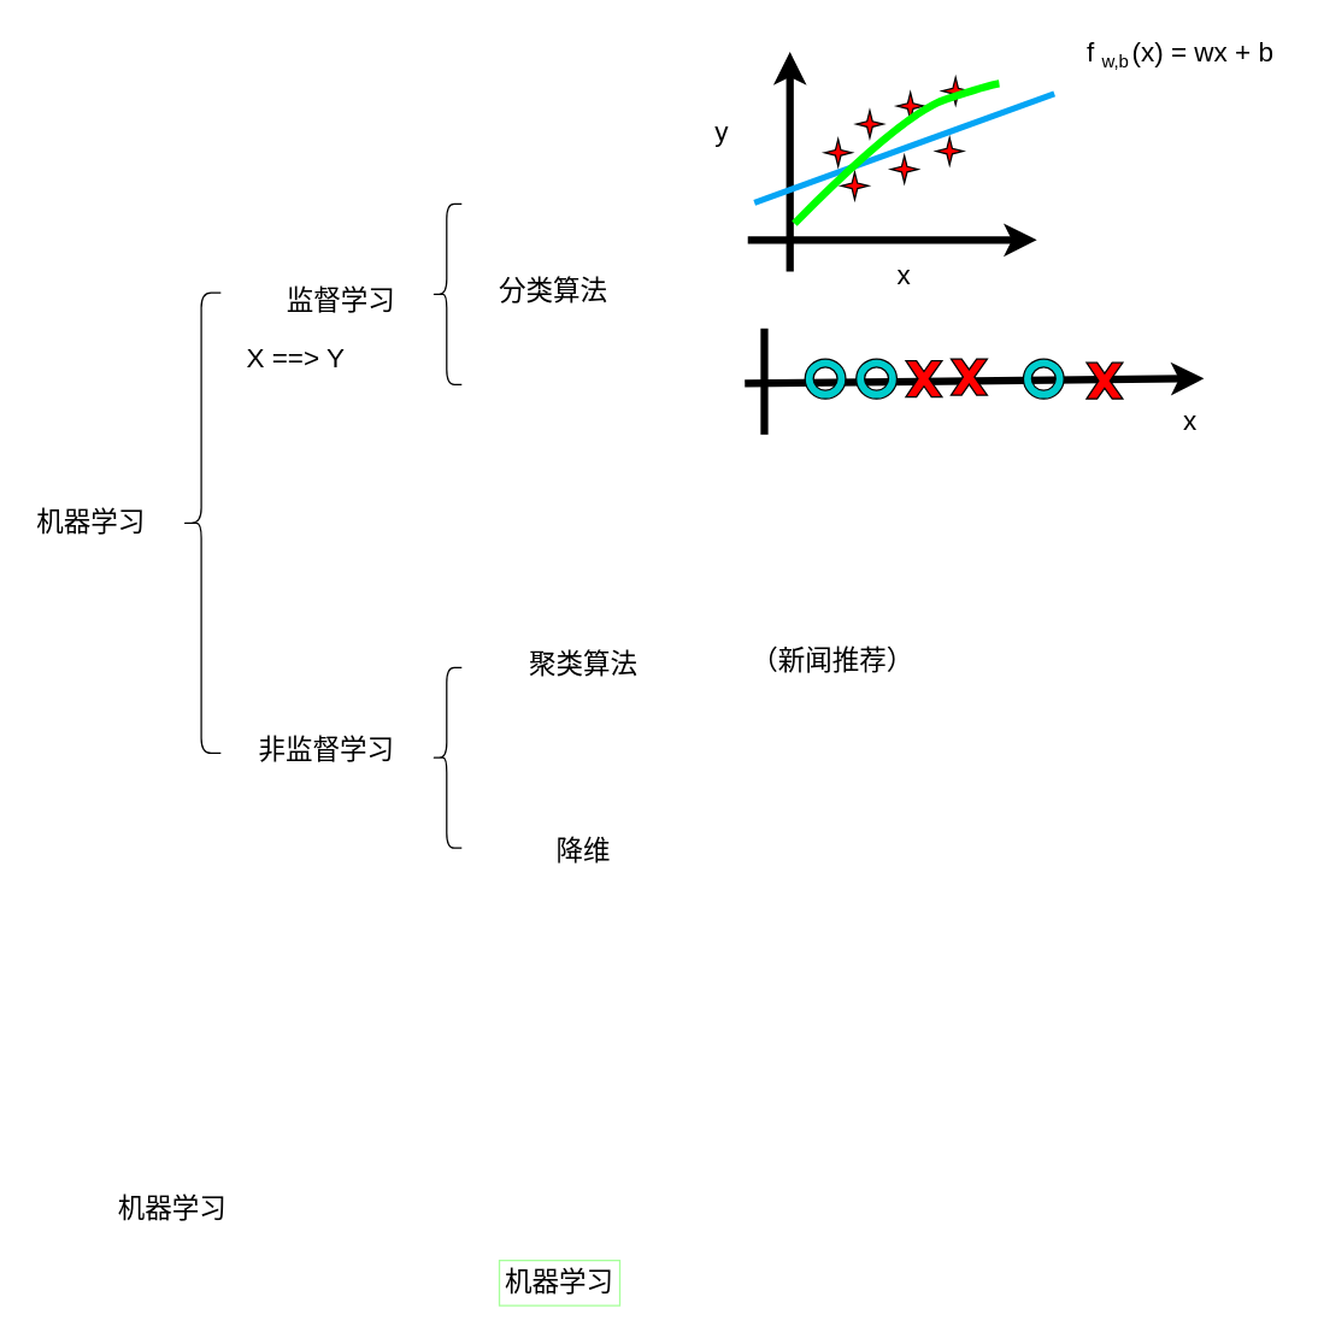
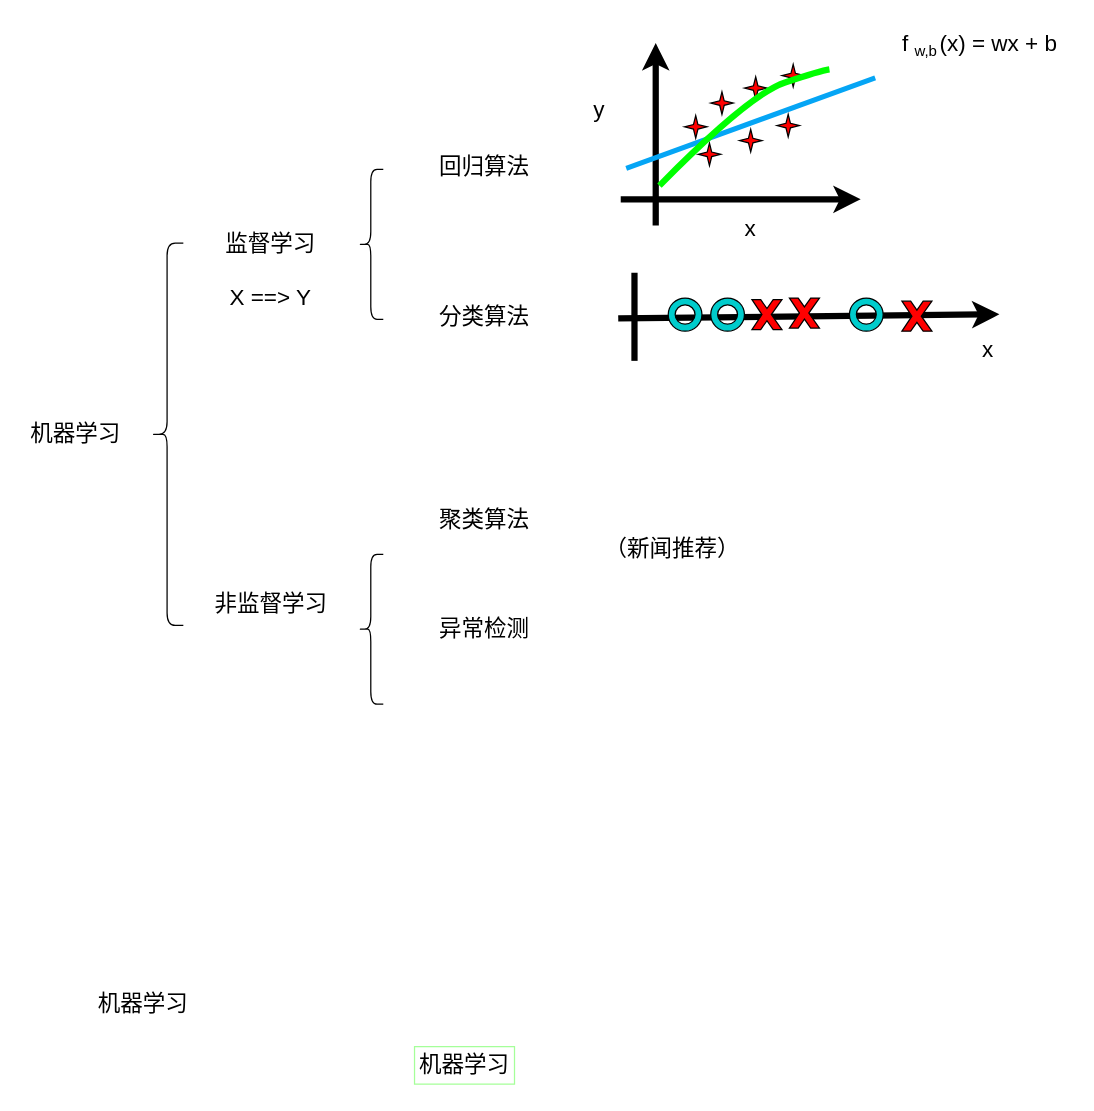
  <mxCell id="0" />
  <mxCell id="1" parent="0" />
  <mxCell id="2" value="&lt;font style=&quot;font-size: 18px;&quot;&gt;机器学习&lt;/font&gt;" style="text;strokeColor=none;align=center;fillColor=none;html=1;verticalAlign=middle;whiteSpace=wrap;rounded=0;" vertex="1" parent="1"><mxGeometry x="20" y="332" width="80" height="30" as="geometry" /></mxCell>
  <mxCell id="3" value="" style="shape=curlyBracket;whiteSpace=wrap;html=1;rounded=1;labelPosition=left;verticalLabelPosition=middle;align=right;verticalAlign=middle;" vertex="1" parent="1"><mxGeometry x="120" y="194" width="26" height="306" as="geometry" /></mxCell>
- <mxCell id="4" value="&lt;font style=&quot;font-size: 18px;&quot;&gt;监督学习&lt;/font&gt;" style="text;strokeColor=none;align=center;fillColor=none;html=1;verticalAlign=middle;whiteSpace=wrap;rounded=0;" vertex="1" parent="1"><mxGeometry x="186" y="185" width="80" height="30" as="geometry" /></mxCell>
+ <mxCell id="4" value="&lt;font style=&quot;font-size: 18px;&quot;&gt;监督学习&lt;/font&gt;" style="text;strokeColor=none;align=center;fillColor=none;html=1;verticalAlign=middle;whiteSpace=wrap;rounded=0;" vertex="1" parent="1"><mxGeometry x="176" y="180" width="80" height="30" as="geometry" /></mxCell>
  <mxCell id="5" value="&lt;font style=&quot;font-size: 18px;&quot;&gt;机器学习&lt;/font&gt;" style="text;strokeColor=#a5ff99;align=center;fillColor=none;html=1;verticalAlign=middle;whiteSpace=wrap;rounded=0;" vertex="1" parent="1"><mxGeometry x="331" y="837" width="80" height="30" as="geometry" /></mxCell>
  <mxCell id="6" value="&lt;font style=&quot;font-size: 18px;&quot;&gt;机器学习&lt;/font&gt;" style="text;strokeColor=none;align=center;fillColor=none;html=1;verticalAlign=middle;whiteSpace=wrap;rounded=0;" vertex="1" parent="1"><mxGeometry x="74" y="788" width="80" height="30" as="geometry" /></mxCell>
- <mxCell id="7" value="&lt;font style=&quot;font-size: 18px;&quot;&gt;X ==&amp;gt; Y&lt;/font&gt;" style="text;strokeColor=none;align=center;fillColor=none;html=1;verticalAlign=middle;whiteSpace=wrap;rounded=0;" vertex="1" parent="1"><mxGeometry x="156" y="223" width="80" height="30" as="geometry" /></mxCell>
- <mxCell id="9" value="&lt;font style=&quot;font-size: 18px;&quot;&gt;非监督学习&lt;/font&gt;" style="text;strokeColor=none;align=center;fillColor=none;html=1;verticalAlign=middle;whiteSpace=wrap;rounded=0;" vertex="1" parent="1"><mxGeometry x="163.5" y="483" width="105" height="30" as="geometry" /></mxCell>
+ <mxCell id="7" value="&lt;font style=&quot;font-size: 18px;&quot;&gt;X ==&amp;gt; Y&lt;/font&gt;" style="text;strokeColor=none;align=center;fillColor=none;html=1;verticalAlign=middle;whiteSpace=wrap;rounded=0;" vertex="1" parent="1"><mxGeometry x="176" y="223" width="80" height="30" as="geometry" /></mxCell>
+ <mxCell id="8" value="&lt;span style=&quot;font-size: 18px;&quot;&gt;回归算法&lt;/span&gt;" style="text;strokeColor=none;align=center;fillColor=none;html=1;verticalAlign=middle;whiteSpace=wrap;rounded=0;" vertex="1" parent="1"><mxGeometry x="347" y="118" width="80" height="30" as="geometry" /></mxCell>
+ <mxCell id="9" value="&lt;font style=&quot;font-size: 18px;&quot;&gt;非监督学习&lt;/font&gt;" style="text;strokeColor=none;align=center;fillColor=none;html=1;verticalAlign=middle;whiteSpace=wrap;rounded=0;" vertex="1" parent="1"><mxGeometry x="163.5" y="468" width="105" height="30" as="geometry" /></mxCell>
  <mxCell id="10" value="" style="shape=curlyBracket;whiteSpace=wrap;html=1;rounded=1;labelPosition=left;verticalLabelPosition=middle;align=right;verticalAlign=middle;" vertex="1" parent="1"><mxGeometry x="286" y="135" width="20" height="120" as="geometry" /></mxCell>
- <mxCell id="11" value="&lt;span style=&quot;font-size: 18px;&quot;&gt;分类算法&lt;/span&gt;" style="text;strokeColor=none;align=center;fillColor=none;html=1;verticalAlign=middle;whiteSpace=wrap;rounded=0;" vertex="1" parent="1"><mxGeometry x="327" y="178" width="80" height="30" as="geometry" /></mxCell>
- <mxCell id="12" value="&lt;span style=&quot;font-size: 18px;&quot;&gt;聚类算法&lt;/span&gt;" style="text;strokeColor=none;align=center;fillColor=none;html=1;verticalAlign=middle;whiteSpace=wrap;rounded=0;" vertex="1" parent="1"><mxGeometry x="347" y="426" width="80" height="30" as="geometry" /></mxCell>
+ <mxCell id="11" value="&lt;span style=&quot;font-size: 18px;&quot;&gt;分类算法&lt;/span&gt;" style="text;strokeColor=none;align=center;fillColor=none;html=1;verticalAlign=middle;whiteSpace=wrap;rounded=0;" vertex="1" parent="1"><mxGeometry x="347" y="238" width="80" height="30" as="geometry" /></mxCell>
+ <mxCell id="12" value="&lt;span style=&quot;font-size: 18px;&quot;&gt;聚类算法&lt;/span&gt;" style="text;strokeColor=none;align=center;fillColor=none;html=1;verticalAlign=middle;whiteSpace=wrap;rounded=0;" vertex="1" parent="1"><mxGeometry x="347" y="401" width="80" height="30" as="geometry" /></mxCell>
  <mxCell id="13" value="" style="shape=curlyBracket;whiteSpace=wrap;html=1;rounded=1;labelPosition=left;verticalLabelPosition=middle;align=right;verticalAlign=middle;" vertex="1" parent="1"><mxGeometry x="286" y="443" width="20" height="120" as="geometry" /></mxCell>
- <mxCell id="15" value="&lt;span style=&quot;font-size: 18px;&quot;&gt;降维&lt;/span&gt;" style="text;strokeColor=none;align=center;fillColor=none;html=1;verticalAlign=middle;whiteSpace=wrap;rounded=0;" vertex="1" parent="1"><mxGeometry x="347" y="550" width="80" height="30" as="geometry" /></mxCell>
+ <mxCell id="14" value="&lt;span style=&quot;font-size: 18px;&quot;&gt;异常检测&lt;/span&gt;" style="text;strokeColor=none;align=center;fillColor=none;html=1;verticalAlign=middle;whiteSpace=wrap;rounded=0;" vertex="1" parent="1"><mxGeometry x="347" y="488" width="80" height="30" as="geometry" /></mxCell>
  <mxCell id="16" value="" style="endArrow=classic;html=1;rounded=0;strokeColor=default;targetPerimeterSpacing=6;strokeWidth=5;" edge="1" parent="1"><mxGeometry width="50" height="50" relative="1" as="geometry"><mxPoint x="496" y="159" as="sourcePoint" /><mxPoint x="688" y="159" as="targetPoint" /></mxGeometry></mxCell>
  <mxCell id="17" value="" style="endArrow=classic;html=1;rounded=0;strokeColor=default;targetPerimeterSpacing=6;strokeWidth=5;" edge="1" parent="1"><mxGeometry width="50" height="50" relative="1" as="geometry"><mxPoint x="524" y="180" as="sourcePoint" /><mxPoint x="524" y="34" as="targetPoint" /></mxGeometry></mxCell>
  <mxCell id="18" value="&lt;font style=&quot;font-size: 18px;&quot;&gt;y&lt;/font&gt;" style="text;strokeColor=none;align=center;fillColor=none;html=1;verticalAlign=middle;whiteSpace=wrap;rounded=0;" vertex="1" parent="1"><mxGeometry x="439" y="73" width="80" height="30" as="geometry" /></mxCell>
  <mxCell id="19" value="&lt;font style=&quot;font-size: 18px;&quot;&gt;x&lt;/font&gt;" style="text;strokeColor=none;align=center;fillColor=none;html=1;verticalAlign=middle;whiteSpace=wrap;rounded=0;" vertex="1" parent="1"><mxGeometry x="560" y="168" width="80" height="30" as="geometry" /></mxCell>
  <mxCell id="20" value="" style="verticalLabelPosition=bottom;verticalAlign=top;html=1;shape=mxgraph.basic.4_point_star_2;dx=0.8;fillColor=#FF0000;" vertex="1" parent="1"><mxGeometry x="547" y="92" width="18" height="18" as="geometry" /></mxCell>
  <mxCell id="21" value="" style="verticalLabelPosition=bottom;verticalAlign=top;html=1;shape=mxgraph.basic.4_point_star_2;dx=0.8;fillColor=#FF0000;" vertex="1" parent="1"><mxGeometry x="568" y="73" width="18" height="18" as="geometry" /></mxCell>
  <mxCell id="22" value="" style="verticalLabelPosition=bottom;verticalAlign=top;html=1;shape=mxgraph.basic.4_point_star_2;dx=0.8;fillColor=#FF0000;" vertex="1" parent="1"><mxGeometry x="595" y="61" width="18" height="18" as="geometry" /></mxCell>
  <mxCell id="23" value="" style="verticalLabelPosition=bottom;verticalAlign=top;html=1;shape=mxgraph.basic.4_point_star_2;dx=0.8;fillColor=#FF0000;" vertex="1" parent="1"><mxGeometry x="625" y="51" width="18" height="18" as="geometry" /></mxCell>
  <mxCell id="24" value="" style="verticalLabelPosition=bottom;verticalAlign=top;html=1;shape=mxgraph.basic.4_point_star_2;dx=0.8;fillColor=#FF0000;" vertex="1" parent="1"><mxGeometry x="621" y="91" width="18" height="18" as="geometry" /></mxCell>
  <mxCell id="25" value="" style="verticalLabelPosition=bottom;verticalAlign=top;html=1;shape=mxgraph.basic.4_point_star_2;dx=0.8;fillColor=#FF0000;" vertex="1" parent="1"><mxGeometry x="558" y="114" width="18" height="18" as="geometry" /></mxCell>
  <mxCell id="26" value="" style="verticalLabelPosition=bottom;verticalAlign=top;html=1;shape=mxgraph.basic.4_point_star_2;dx=0.8;fillColor=#FF0000;" vertex="1" parent="1"><mxGeometry x="591" y="103" width="18" height="18" as="geometry" /></mxCell>
  <mxCell id="27" value="" style="line;strokeWidth=4;html=1;perimeter=backbonePerimeter;points=[];outlineConnect=0;rotation=-20;direction=east;strokeColor=#05a5f5;" vertex="1" parent="1"><mxGeometry x="494" y="93" width="212" height="10" as="geometry" /></mxCell>
  <mxCell id="28" value="&lt;font style=&quot;font-size: 18px;&quot;&gt;f&amp;nbsp; &amp;nbsp; &amp;nbsp;(x) = wx + b&lt;/font&gt;" style="text;strokeColor=none;align=center;fillColor=none;html=1;verticalAlign=middle;whiteSpace=wrap;rounded=0;" vertex="1" parent="1"><mxGeometry x="714" y="20" width="139" height="30" as="geometry" /></mxCell>
  <mxCell id="29" value="&lt;font style=&quot;font-size: 12px;&quot;&gt;w,b&lt;/font&gt;" style="text;strokeColor=none;align=center;fillColor=none;html=1;verticalAlign=middle;whiteSpace=wrap;rounded=0;" vertex="1" parent="1"><mxGeometry x="671" y="26" width="139" height="30" as="geometry" /></mxCell>
  <mxCell id="30" value="" style="curved=1;endArrow=none;html=1;rounded=0;endFill=0;fillColor=#1ba1e2;strokeColor=#00FF00;strokeWidth=5;" edge="1" parent="1"><mxGeometry width="50" height="50" relative="1" as="geometry"><mxPoint x="527" y="148" as="sourcePoint" /><mxPoint x="663" y="55" as="targetPoint" /><Array as="points"><mxPoint x="599" y="75" /><mxPoint x="656" y="56" /></Array></mxGeometry></mxCell>
  <mxCell id="31" value="&lt;font style=&quot;font-size: 18px;&quot;&gt;x&lt;/font&gt;" style="text;strokeColor=none;align=center;fillColor=none;html=1;verticalAlign=middle;whiteSpace=wrap;rounded=0;" vertex="1" parent="1"><mxGeometry x="750" y="264.5" width="80" height="30" as="geometry" /></mxCell>
  <mxCell id="32" value="" style="endArrow=none;html=1;rounded=0;strokeColor=default;targetPerimeterSpacing=6;strokeWidth=5;endFill=0;" edge="1" parent="1"><mxGeometry width="50" height="50" relative="1" as="geometry"><mxPoint x="507" y="288.25" as="sourcePoint" /><mxPoint x="507" y="217.75" as="targetPoint" /></mxGeometry></mxCell>
  <mxCell id="33" value="" style="endArrow=classic;html=1;rounded=0;strokeColor=default;targetPerimeterSpacing=6;strokeWidth=5;" edge="1" parent="1"><mxGeometry width="50" height="50" relative="1" as="geometry"><mxPoint x="494" y="254.25" as="sourcePoint" /><mxPoint x="799" y="251" as="targetPoint" /></mxGeometry></mxCell>
  <mxCell id="34" value="" style="verticalLabelPosition=bottom;verticalAlign=top;html=1;shape=mxgraph.basic.x;fillColor=#FF0000;" vertex="1" parent="1"><mxGeometry x="721" y="240.5" width="24" height="24" as="geometry" /></mxCell>
  <mxCell id="35" value="" style="verticalLabelPosition=bottom;verticalAlign=top;html=1;shape=mxgraph.basic.donut;dx=5.55;fillColor=#00CCCC;" vertex="1" parent="1"><mxGeometry x="679" y="238" width="27" height="26.5" as="geometry" /></mxCell>
  <mxCell id="36" value="" style="verticalLabelPosition=bottom;verticalAlign=top;html=1;shape=mxgraph.basic.donut;dx=5.55;fillColor=#00CCCC;" vertex="1" parent="1"><mxGeometry x="568" y="238" width="27" height="26.5" as="geometry" /></mxCell>
  <mxCell id="37" value="" style="verticalLabelPosition=bottom;verticalAlign=top;html=1;shape=mxgraph.basic.x;fillColor=#FF0000;" vertex="1" parent="1"><mxGeometry x="601" y="239.25" width="24" height="24" as="geometry" /></mxCell>
  <mxCell id="38" value="" style="verticalLabelPosition=bottom;verticalAlign=top;html=1;shape=mxgraph.basic.donut;dx=5.55;fillColor=#00CCCC;" vertex="1" parent="1"><mxGeometry x="534" y="238" width="27" height="26.5" as="geometry" /></mxCell>
  <mxCell id="39" value="" style="verticalLabelPosition=bottom;verticalAlign=top;html=1;shape=mxgraph.basic.x;fillColor=#FF0000;" vertex="1" parent="1"><mxGeometry x="631" y="238" width="24" height="24" as="geometry" /></mxCell>
- <mxCell id="40" value="&lt;font style=&quot;font-size: 18px;&quot;&gt;（新闻推荐）&lt;/font&gt;" style="text;strokeColor=none;align=center;fillColor=none;html=1;verticalAlign=middle;whiteSpace=wrap;rounded=0;" vertex="1" parent="1"><mxGeometry x="496" y="424" width="113" height="30" as="geometry" /></mxCell>
+ <mxCell id="40" value="&lt;font style=&quot;font-size: 18px;&quot;&gt;（新闻推荐）&lt;/font&gt;" style="text;strokeColor=none;align=center;fillColor=none;html=1;verticalAlign=middle;whiteSpace=wrap;rounded=0;" vertex="1" parent="1"><mxGeometry x="481" y="424" width="113" height="30" as="geometry" /></mxCell>
